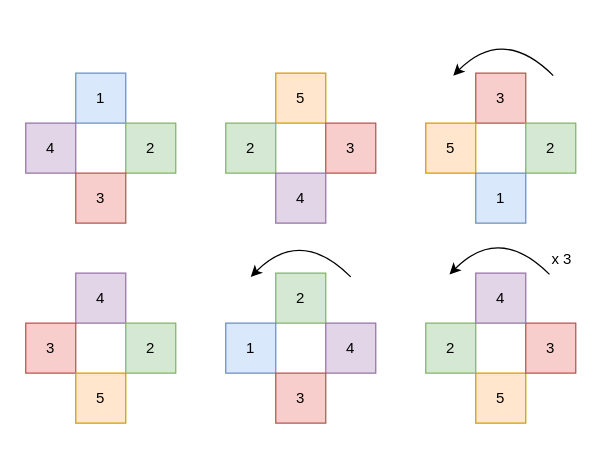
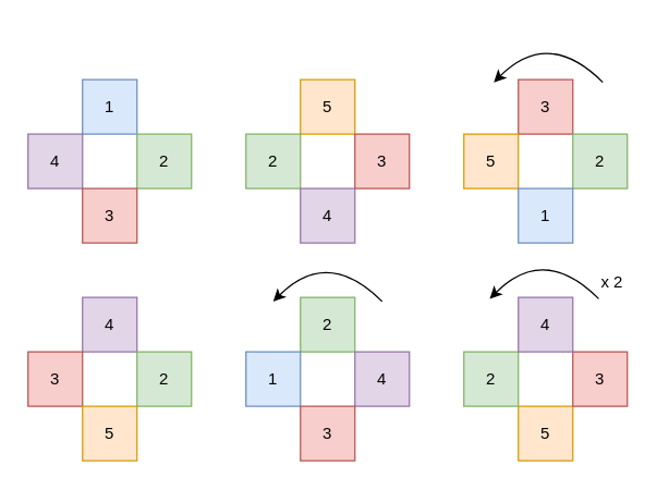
  <mxCell id="0" />
  <mxCell id="1" parent="0" />
  <mxCell id="2" value="1" style="whiteSpace=wrap;html=1;aspect=fixed;fillColor=#dae8fc;strokeColor=#6c8ebf;" vertex="1" parent="1"><mxGeometry x="60" y="58" width="40" height="40" as="geometry" /></mxCell>
  <mxCell id="3" value="4" style="whiteSpace=wrap;html=1;aspect=fixed;fillColor=#e1d5e7;strokeColor=#9673a6;" vertex="1" parent="1"><mxGeometry x="20" y="98" width="40" height="40" as="geometry" /></mxCell>
  <mxCell id="4" value="2" style="whiteSpace=wrap;html=1;aspect=fixed;fillColor=#d5e8d4;strokeColor=#82b366;" vertex="1" parent="1"><mxGeometry x="100" y="98" width="40" height="40" as="geometry" /></mxCell>
  <mxCell id="5" value="3" style="whiteSpace=wrap;html=1;aspect=fixed;fillColor=#f8cecc;strokeColor=#b85450;" vertex="1" parent="1"><mxGeometry x="60" y="138" width="40" height="40" as="geometry" /></mxCell>
  <mxCell id="6" value="5" style="whiteSpace=wrap;html=1;aspect=fixed;fillColor=#ffe6cc;strokeColor=#d79b00;" vertex="1" parent="1"><mxGeometry x="220" y="58" width="40" height="40" as="geometry" /></mxCell>
  <mxCell id="7" value="2" style="whiteSpace=wrap;html=1;aspect=fixed;fillColor=#d5e8d4;strokeColor=#82b366;" vertex="1" parent="1"><mxGeometry x="180" y="98" width="40" height="40" as="geometry" /></mxCell>
  <mxCell id="8" value="3" style="whiteSpace=wrap;html=1;aspect=fixed;fillColor=#f8cecc;strokeColor=#b85450;" vertex="1" parent="1"><mxGeometry x="260" y="98" width="40" height="40" as="geometry" /></mxCell>
  <mxCell id="9" value="4" style="whiteSpace=wrap;html=1;aspect=fixed;fillColor=#e1d5e7;strokeColor=#9673a6;" vertex="1" parent="1"><mxGeometry x="220" y="138" width="40" height="40" as="geometry" /></mxCell>
  <mxCell id="10" value="4" style="whiteSpace=wrap;html=1;aspect=fixed;fillColor=#e1d5e7;strokeColor=#9673a6;" vertex="1" parent="1"><mxGeometry x="60" y="218" width="40" height="40" as="geometry" /></mxCell>
  <mxCell id="11" value="3" style="whiteSpace=wrap;html=1;aspect=fixed;fillColor=#f8cecc;strokeColor=#b85450;" vertex="1" parent="1"><mxGeometry x="20" y="258" width="40" height="40" as="geometry" /></mxCell>
  <mxCell id="12" value="2" style="whiteSpace=wrap;html=1;aspect=fixed;fillColor=#d5e8d4;strokeColor=#82b366;" vertex="1" parent="1"><mxGeometry x="100" y="258" width="40" height="40" as="geometry" /></mxCell>
  <mxCell id="13" value="5" style="whiteSpace=wrap;html=1;aspect=fixed;fillColor=#ffe6cc;strokeColor=#d79b00;" vertex="1" parent="1"><mxGeometry x="60" y="298" width="40" height="40" as="geometry" /></mxCell>
  <mxCell id="14" value="2" style="whiteSpace=wrap;html=1;aspect=fixed;fillColor=#d5e8d4;strokeColor=#82b366;" vertex="1" parent="1"><mxGeometry x="220" y="218" width="40" height="40" as="geometry" /></mxCell>
  <mxCell id="15" value="1" style="whiteSpace=wrap;html=1;aspect=fixed;fillColor=#dae8fc;strokeColor=#6c8ebf;" vertex="1" parent="1"><mxGeometry x="180" y="258" width="40" height="40" as="geometry" /></mxCell>
  <mxCell id="16" value="4" style="whiteSpace=wrap;html=1;aspect=fixed;fillColor=#e1d5e7;strokeColor=#9673a6;" vertex="1" parent="1"><mxGeometry x="260" y="258" width="40" height="40" as="geometry" /></mxCell>
  <mxCell id="17" value="3" style="whiteSpace=wrap;html=1;aspect=fixed;fillColor=#f8cecc;strokeColor=#b85450;" vertex="1" parent="1"><mxGeometry x="220" y="298" width="40" height="40" as="geometry" /></mxCell>
  <mxCell id="18" value="3" style="whiteSpace=wrap;html=1;aspect=fixed;fillColor=#f8cecc;strokeColor=#b85450;" vertex="1" parent="1"><mxGeometry x="380" y="58" width="40" height="40" as="geometry" /></mxCell>
  <mxCell id="19" value="5" style="whiteSpace=wrap;html=1;aspect=fixed;fillColor=#ffe6cc;strokeColor=#d79b00;" vertex="1" parent="1"><mxGeometry x="340" y="98" width="40" height="40" as="geometry" /></mxCell>
  <mxCell id="20" value="2" style="whiteSpace=wrap;html=1;aspect=fixed;fillColor=#d5e8d4;strokeColor=#82b366;" vertex="1" parent="1"><mxGeometry x="420" y="98" width="40" height="40" as="geometry" /></mxCell>
  <mxCell id="21" value="1" style="whiteSpace=wrap;html=1;aspect=fixed;fillColor=#dae8fc;strokeColor=#6c8ebf;" vertex="1" parent="1"><mxGeometry x="380" y="138" width="40" height="40" as="geometry" /></mxCell>
  <mxCell id="22" value="5" style="whiteSpace=wrap;html=1;aspect=fixed;fillColor=#ffe6cc;strokeColor=#d79b00;" vertex="1" parent="1"><mxGeometry x="380" y="298" width="40" height="40" as="geometry" /></mxCell>
  <mxCell id="23" value="3" style="whiteSpace=wrap;html=1;aspect=fixed;fillColor=#f8cecc;strokeColor=#b85450;" vertex="1" parent="1"><mxGeometry x="420" y="258" width="40" height="40" as="geometry" /></mxCell>
  <mxCell id="24" value="2" style="whiteSpace=wrap;html=1;aspect=fixed;fillColor=#d5e8d4;strokeColor=#82b366;" vertex="1" parent="1"><mxGeometry x="340" y="258" width="40" height="40" as="geometry" /></mxCell>
  <mxCell id="25" value="4" style="whiteSpace=wrap;html=1;aspect=fixed;fillColor=#e1d5e7;strokeColor=#9673a6;" vertex="1" parent="1"><mxGeometry x="380" y="218" width="40" height="40" as="geometry" /></mxCell>
  <mxCell id="26" value="" style="curved=1;endArrow=classic;html=1;" edge="1" parent="1"><mxGeometry width="50" height="50" relative="1" as="geometry"><mxPoint x="280" y="221" as="sourcePoint" /><mxPoint x="200" y="221" as="targetPoint" /><Array as="points"><mxPoint x="240" y="181" /></Array></mxGeometry></mxCell>
  <mxCell id="27" value="" style="curved=1;endArrow=classic;html=1;" edge="1" parent="1"><mxGeometry width="50" height="50" relative="1" as="geometry"><mxPoint x="442" y="60" as="sourcePoint" /><mxPoint x="362" y="60" as="targetPoint" /><Array as="points"><mxPoint x="402" y="20" /></Array></mxGeometry></mxCell>
  <mxCell id="28" value="" style="curved=1;endArrow=classic;html=1;" edge="1" parent="1"><mxGeometry width="50" height="50" relative="1" as="geometry"><mxPoint x="439" y="219" as="sourcePoint" /><mxPoint x="359" y="219" as="targetPoint" /><Array as="points"><mxPoint x="399" y="179" /></Array></mxGeometry></mxCell>
- <mxCell id="29" value="x 3" style="text;html=1;resizable=0;points=[];autosize=1;align=left;verticalAlign=top;spacingTop=-4;" vertex="1" parent="1"><mxGeometry x="439" y="197" width="30" height="20" as="geometry" /></mxCell>
+ <mxCell id="29" value="x 2" style="text;html=1;resizable=0;points=[];autosize=1;align=left;verticalAlign=top;spacingTop=-4;" vertex="1" parent="1"><mxGeometry x="439" y="197" width="30" height="20" as="geometry" /></mxCell>
